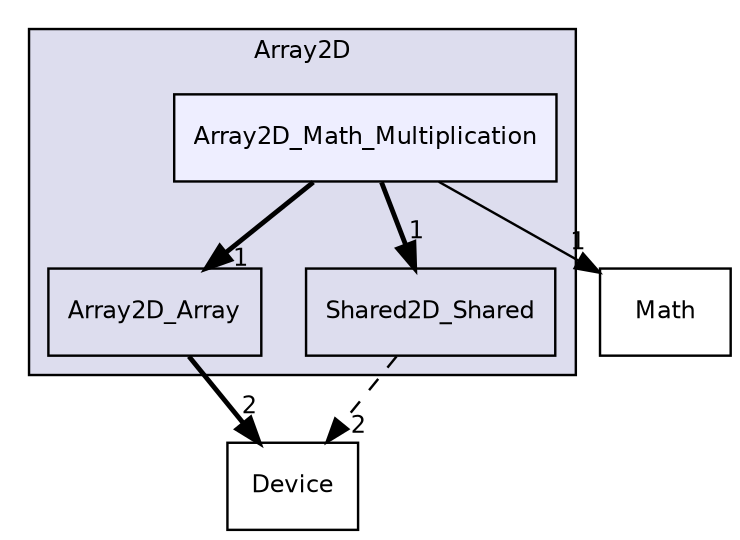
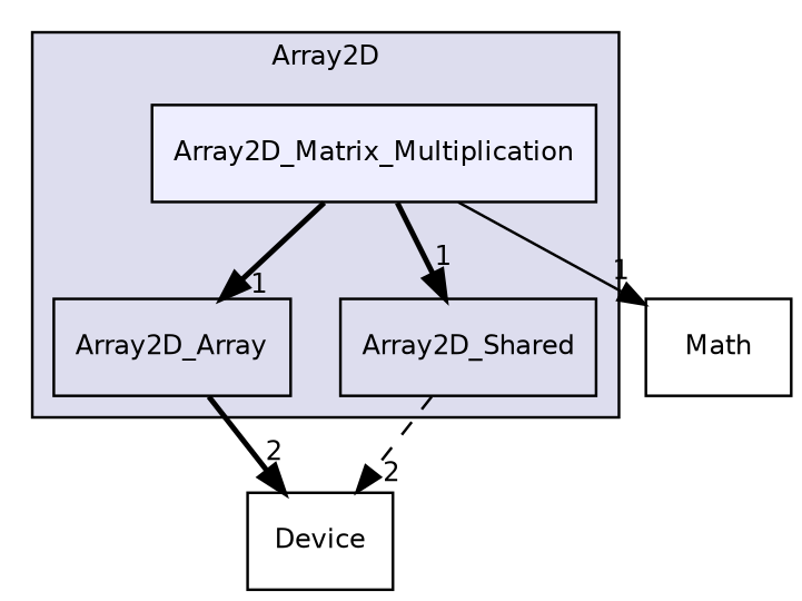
  digraph {
    compound=true
    node [fontname=Helvetica fontsize=10 shape=box]
    edge [headlabel=1 labeldistance=1.5 labelfontname=Helvetica labelfontsize=10 style=bold]
    n1 [label=Array2D_Array]
-   n2 [label=Shared2D_Shared]
-   n3 [fillcolor="#eeeeff" label=Array2D_Math_Multiplication pencolor=black style=filled]
+   n2 [label=Array2D_Shared]
+   n3 [fillcolor="#eeeeff" label=Array2D_Matrix_Multiplication pencolor=black style=filled]
    n4 [label=Device]
    n5 [label=Math]
    subgraph cluster_1 {
      bgcolor="#ddddee"
      fontname=Helvetica
      fontsize=10
      label=Array2D
      pencolor=black
      n1
      n2
      n3
    }
    n1 -> n4 [headlabel=2]
    n2 -> n4 [headlabel=2 style=dashed]
    n3 -> n1
    n3 -> n2
    n3 -> n5 [style=solid]
  }
